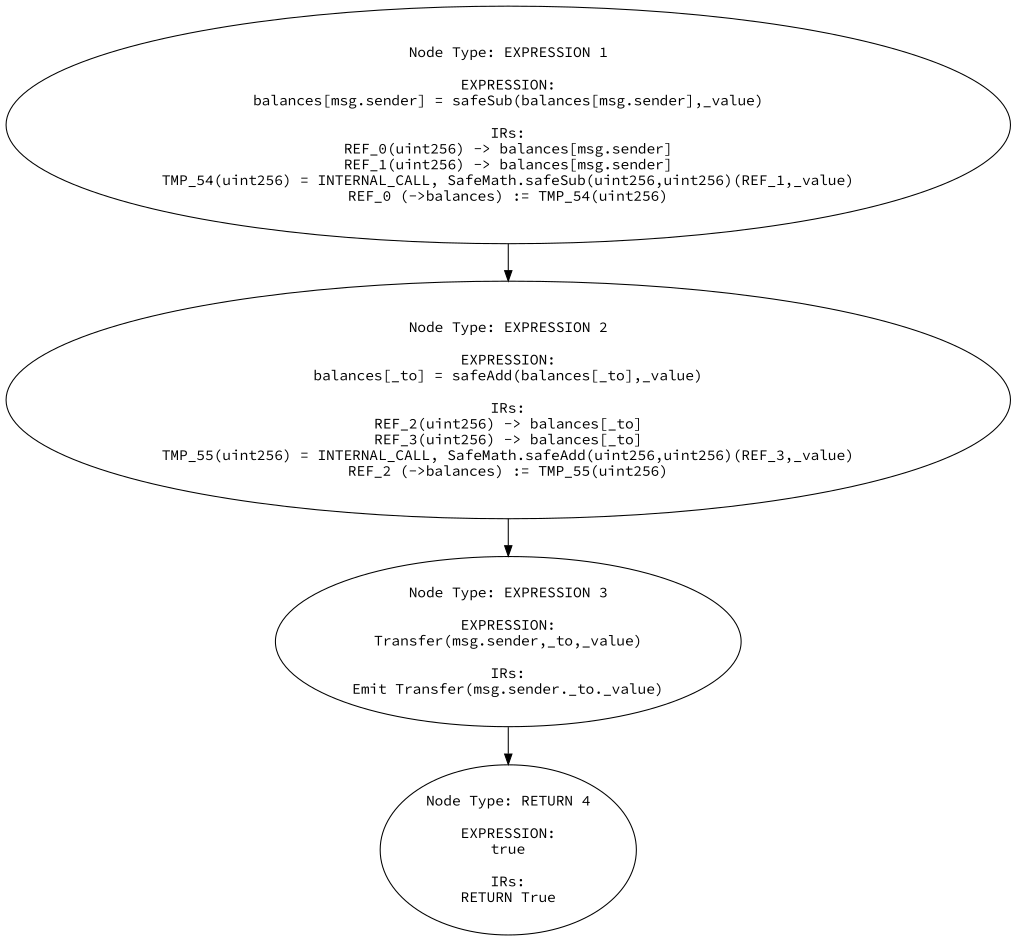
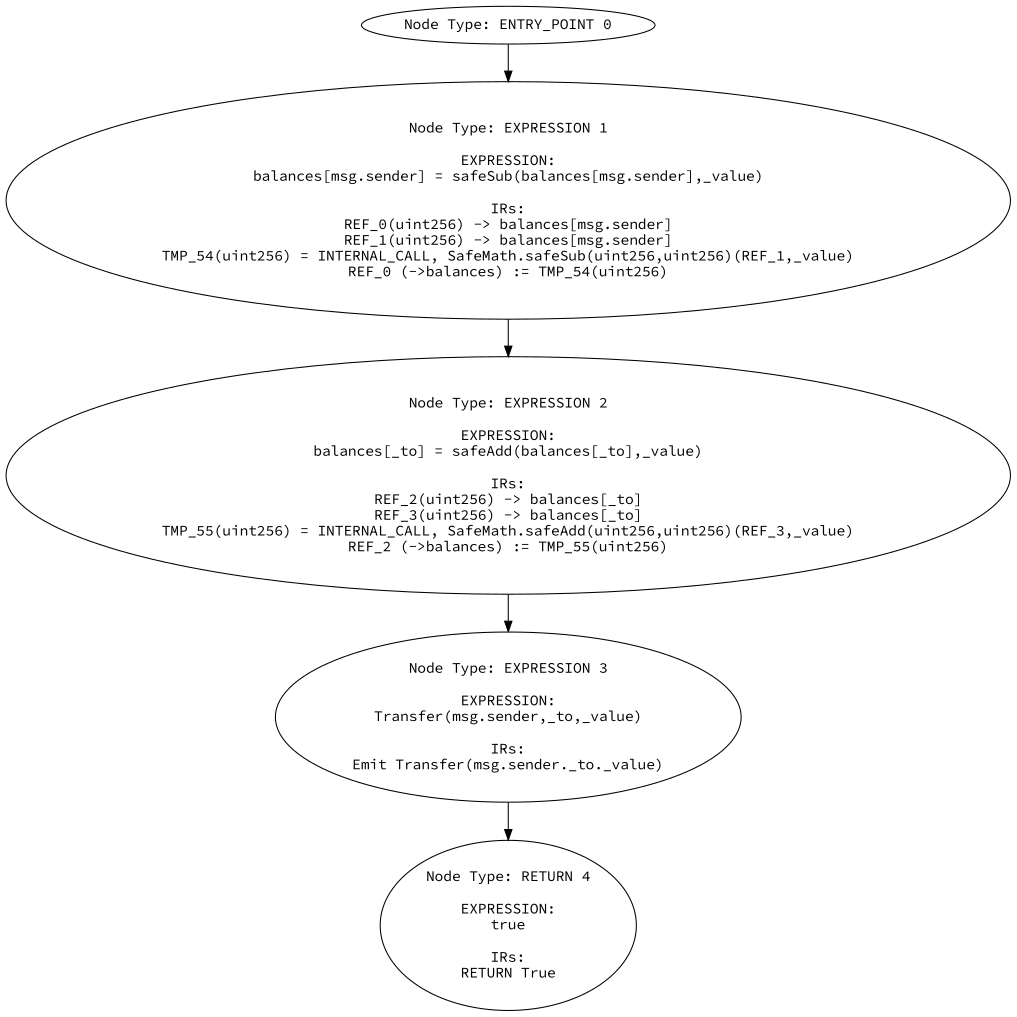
  digraph {
    fontname="Source Code Pro"
    node [fontname="Source Code Pro"]
    edge [fontname="Source Code Pro"]
+   n1 [label="Node Type: ENTRY_POINT 0\n"]
    n2 [label="Node Type: EXPRESSION 1\n\nEXPRESSION:\nbalances[msg.sender] = safeSub(balances[msg.sender],_value)\n\nIRs:\nREF_0(uint256) -> balances[msg.sender]\nREF_1(uint256) -> balances[msg.sender]\nTMP_54(uint256) = INTERNAL_CALL, SafeMath.safeSub(uint256,uint256)(REF_1,_value)\nREF_0 (->balances) := TMP_54(uint256)"]
    n3 [label="Node Type: EXPRESSION 2\n\nEXPRESSION:\nbalances[_to] = safeAdd(balances[_to],_value)\n\nIRs:\nREF_2(uint256) -> balances[_to]\nREF_3(uint256) -> balances[_to]\nTMP_55(uint256) = INTERNAL_CALL, SafeMath.safeAdd(uint256,uint256)(REF_3,_value)\nREF_2 (->balances) := TMP_55(uint256)"]
    n4 [label="Node Type: EXPRESSION 3\n\nEXPRESSION:\nTransfer(msg.sender,_to,_value)\n\nIRs:\nEmit Transfer(msg.sender._to._value)"]
    n5 [label="Node Type: RETURN 4\n\nEXPRESSION:\ntrue\n\nIRs:\nRETURN True"]
+   n1 -> n2
    n2 -> n3
    n3 -> n4
    n4 -> n5
  }
